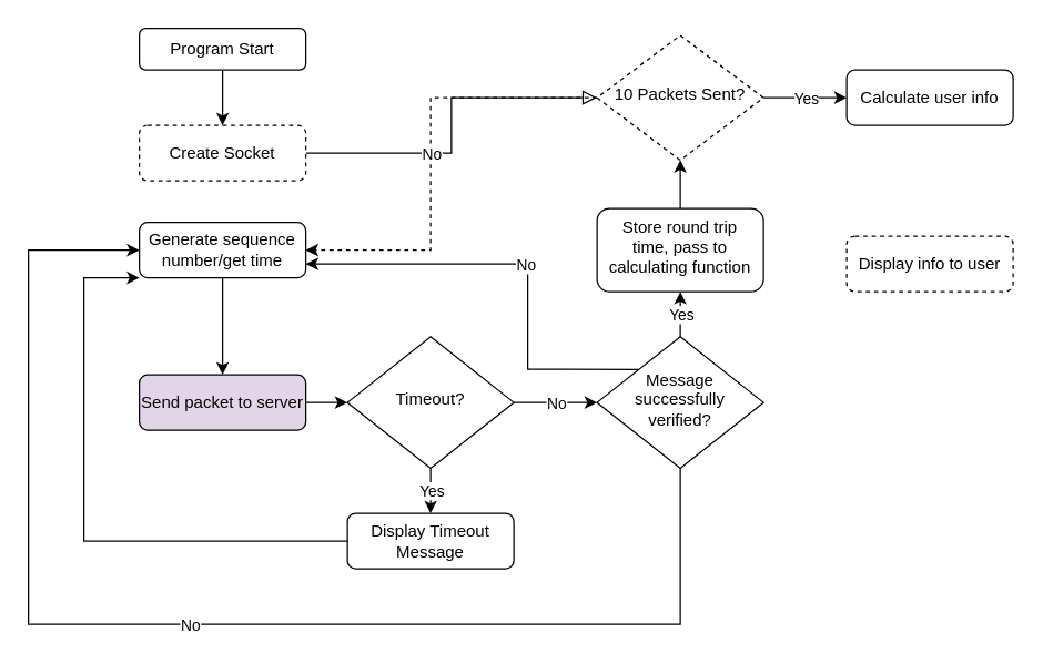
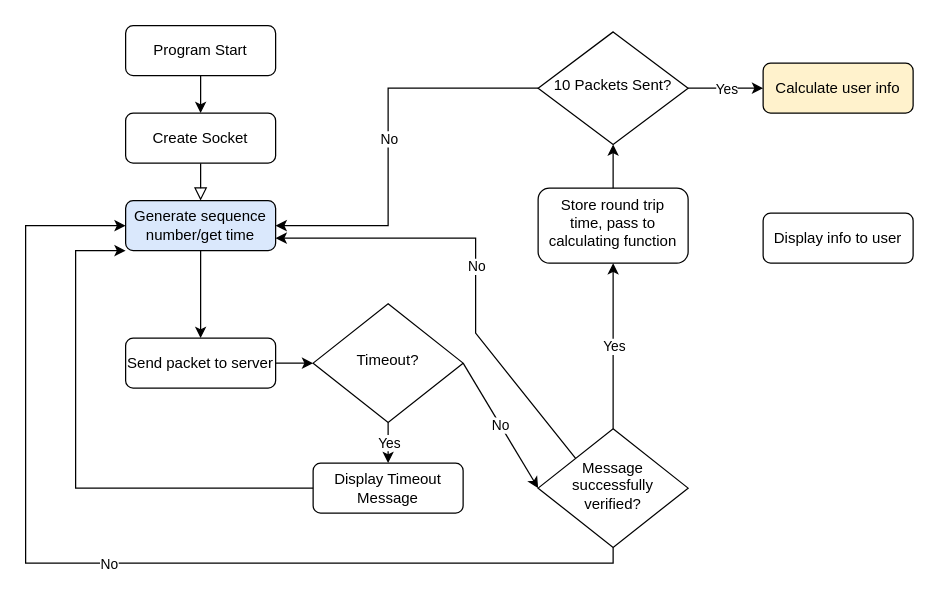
  <mxCell id="0" />
  <mxCell id="1" parent="0" />
- <mxCell id="2" value="" style="rounded=0;html=1;jettySize=auto;orthogonalLoop=1;fontSize=11;endArrow=block;endFill=0;endSize=8;strokeWidth=1;shadow=0;labelBackgroundColor=none;edgeStyle=orthogonalEdgeStyle;" parent="1" source="3" target="21" edge="1"><mxGeometry relative="1" as="geometry"><mxPoint x="160" y="150" as="targetPoint" /></mxGeometry></mxCell>
- <mxCell id="3" value="Create Socket" style="rounded=1;whiteSpace=wrap;html=1;fontSize=12;glass=0;strokeWidth=1;shadow=0;dashed=1;" parent="1" vertex="1"><mxGeometry x="100" y="90" width="120" height="40" as="geometry" /></mxCell>
- <mxCell id="4" value="Generate sequence number/get time" style="rounded=1;whiteSpace=wrap;html=1;fontSize=12;glass=0;strokeWidth=1;shadow=0;" vertex="1" parent="1"><mxGeometry x="100" y="160" width="120" height="40" as="geometry" /></mxCell>
+ <mxCell id="2" value="" style="rounded=0;html=1;jettySize=auto;orthogonalLoop=1;fontSize=11;endArrow=block;endFill=0;endSize=8;strokeWidth=1;shadow=0;labelBackgroundColor=none;edgeStyle=orthogonalEdgeStyle;" parent="1" source="3" target="4" edge="1"><mxGeometry relative="1" as="geometry"><mxPoint x="160" y="150" as="targetPoint" /></mxGeometry></mxCell>
+ <mxCell id="3" value="Create Socket" style="rounded=1;whiteSpace=wrap;html=1;fontSize=12;glass=0;strokeWidth=1;shadow=0;" parent="1" vertex="1"><mxGeometry x="100" y="90" width="120" height="40" as="geometry" /></mxCell>
+ <mxCell id="4" value="Generate sequence number/get time" style="rounded=1;whiteSpace=wrap;html=1;fontSize=12;glass=0;strokeWidth=1;shadow=0;fillColor=#dae8fc;" vertex="1" parent="1"><mxGeometry x="100" y="160" width="120" height="40" as="geometry" /></mxCell>
  <mxCell id="5" value="" style="endArrow=classic;html=1;rounded=0;exitX=0.5;exitY=1;exitDx=0;exitDy=0;" edge="1" parent="1" source="4"><mxGeometry width="50" height="50" relative="1" as="geometry"><mxPoint x="330" y="330" as="sourcePoint" /><mxPoint x="160" y="270" as="targetPoint" /></mxGeometry></mxCell>
- <mxCell id="6" value="Send packet to server" style="rounded=1;whiteSpace=wrap;html=1;fontSize=12;glass=0;strokeWidth=1;shadow=0;fillColor=#e1d5e7;" vertex="1" parent="1"><mxGeometry x="100" y="270" width="120" height="40" as="geometry" /></mxCell>
+ <mxCell id="6" value="Send packet to server" style="rounded=1;whiteSpace=wrap;html=1;fontSize=12;glass=0;strokeWidth=1;shadow=0;" vertex="1" parent="1"><mxGeometry x="100" y="270" width="120" height="40" as="geometry" /></mxCell>
  <mxCell id="7" value="" style="endArrow=classic;html=1;rounded=0;exitX=1;exitY=0.5;exitDx=0;exitDy=0;entryX=0;entryY=0.5;entryDx=0;entryDy=0;" edge="1" parent="1" source="6"><mxGeometry width="50" height="50" relative="1" as="geometry"><mxPoint x="330" y="330" as="sourcePoint" /><mxPoint x="250" y="290" as="targetPoint" /></mxGeometry></mxCell>
  <mxCell id="8" value="Timeout?" style="rhombus;whiteSpace=wrap;html=1;shadow=0;fontFamily=Helvetica;fontSize=12;align=center;strokeWidth=1;spacing=6;spacingTop=-4;" vertex="1" parent="1"><mxGeometry x="250" y="242.5" width="120" height="95" as="geometry" /></mxCell>
  <mxCell id="9" value="" style="endArrow=classic;html=1;rounded=0;exitX=0.5;exitY=1;exitDx=0;exitDy=0;" edge="1" parent="1" source="8"><mxGeometry relative="1" as="geometry"><mxPoint x="300" y="310" as="sourcePoint" /><mxPoint x="310" y="370" as="targetPoint" /></mxGeometry></mxCell>
  <mxCell id="10" value="Yes" style="edgeLabel;resizable=0;html=1;align=center;verticalAlign=middle;" connectable="0" vertex="1" parent="9"><mxGeometry relative="1" as="geometry" /></mxCell>
  <mxCell id="11" value="Display Timeout Message" style="rounded=1;whiteSpace=wrap;html=1;fontSize=12;glass=0;strokeWidth=1;shadow=0;" vertex="1" parent="1"><mxGeometry x="250" y="370" width="120" height="40" as="geometry" /></mxCell>
  <mxCell id="12" value="" style="endArrow=classic;html=1;rounded=0;exitX=0;exitY=0.5;exitDx=0;exitDy=0;entryX=0;entryY=1;entryDx=0;entryDy=0;" edge="1" parent="1" source="11" target="4"><mxGeometry width="50" height="50" relative="1" as="geometry"><mxPoint x="330" y="320" as="sourcePoint" /><mxPoint x="380" y="270" as="targetPoint" /><Array as="points"><mxPoint x="60" y="390" /><mxPoint x="60" y="200" /></Array></mxGeometry></mxCell>
- <mxCell id="13" value="Message successfully verified?" style="rhombus;whiteSpace=wrap;html=1;shadow=0;fontFamily=Helvetica;fontSize=12;align=center;strokeWidth=1;spacing=6;spacingTop=-4;" vertex="1" parent="1"><mxGeometry x="430" y="242.5" width="120" height="95" as="geometry" /></mxCell>
+ <mxCell id="13" value="Message successfully verified?" style="rhombus;whiteSpace=wrap;html=1;shadow=0;fontFamily=Helvetica;fontSize=12;align=center;strokeWidth=1;spacing=6;spacingTop=-4;" vertex="1" parent="1"><mxGeometry x="430" y="342.5" width="120" height="95" as="geometry" /></mxCell>
  <mxCell id="14" value="" style="endArrow=classic;html=1;rounded=0;exitX=1;exitY=0.5;exitDx=0;exitDy=0;entryX=0;entryY=0.5;entryDx=0;entryDy=0;" edge="1" parent="1" source="8" target="13"><mxGeometry relative="1" as="geometry"><mxPoint x="300" y="310" as="sourcePoint" /><mxPoint x="400" y="310" as="targetPoint" /></mxGeometry></mxCell>
  <mxCell id="15" value="No" style="edgeLabel;resizable=0;html=1;align=center;verticalAlign=middle;" connectable="0" vertex="1" parent="14"><mxGeometry relative="1" as="geometry" /></mxCell>
  <mxCell id="16" value="" style="endArrow=classic;html=1;rounded=0;exitX=0.5;exitY=1;exitDx=0;exitDy=0;entryX=0;entryY=0.5;entryDx=0;entryDy=0;" edge="1" parent="1" source="13" target="4"><mxGeometry relative="1" as="geometry"><mxPoint x="300" y="300" as="sourcePoint" /><mxPoint x="80" y="180" as="targetPoint" /><Array as="points"><mxPoint x="490" y="450" /><mxPoint x="20" y="450" /><mxPoint x="20" y="180" /></Array></mxGeometry></mxCell>
  <mxCell id="17" value="No" style="edgeLabel;resizable=0;html=1;align=center;verticalAlign=middle;" connectable="0" vertex="1" parent="16"><mxGeometry relative="1" as="geometry" /></mxCell>
  <mxCell id="18" value="Store round trip time, pass to calculating function" style="rounded=1;whiteSpace=wrap;html=1;shadow=0;strokeWidth=1;spacing=6;spacingTop=-4;" vertex="1" parent="1"><mxGeometry x="430" y="150" width="120" height="60" as="geometry" /></mxCell>
  <mxCell id="19" value="" style="endArrow=classic;html=1;rounded=0;exitX=0.5;exitY=0;exitDx=0;exitDy=0;entryX=0.5;entryY=1;entryDx=0;entryDy=0;" edge="1" parent="1" source="13" target="18"><mxGeometry relative="1" as="geometry"><mxPoint x="300" y="280" as="sourcePoint" /><mxPoint x="400" y="280" as="targetPoint" /></mxGeometry></mxCell>
  <mxCell id="20" value="Yes" style="edgeLabel;resizable=0;html=1;align=center;verticalAlign=middle;" connectable="0" vertex="1" parent="19"><mxGeometry relative="1" as="geometry" /></mxCell>
- <mxCell id="21" value="10 Packets Sent?" style="rhombus;whiteSpace=wrap;html=1;shadow=0;fontFamily=Helvetica;fontSize=12;align=center;strokeWidth=1;spacing=6;spacingTop=-4;dashed=1;" vertex="1" parent="1"><mxGeometry x="430" y="25" width="120" height="90" as="geometry" /></mxCell>
- <mxCell id="22" value="" style="endArrow=classic;html=1;rounded=0;exitX=0;exitY=0.5;exitDx=0;exitDy=0;entryX=1;entryY=0.5;entryDx=0;entryDy=0;dashed=1;" edge="1" parent="1" source="21" target="4"><mxGeometry relative="1" as="geometry"><mxPoint x="300" y="280" as="sourcePoint" /><mxPoint x="400" y="280" as="targetPoint" /><Array as="points"><mxPoint x="310" y="70" /><mxPoint x="310" y="180" /></Array></mxGeometry></mxCell>
+ <mxCell id="21" value="10 Packets Sent?" style="rhombus;whiteSpace=wrap;html=1;shadow=0;fontFamily=Helvetica;fontSize=12;align=center;strokeWidth=1;spacing=6;spacingTop=-4;" vertex="1" parent="1"><mxGeometry x="430" y="25" width="120" height="90" as="geometry" /></mxCell>
+ <mxCell id="22" value="" style="endArrow=classic;html=1;rounded=0;exitX=0;exitY=0.5;exitDx=0;exitDy=0;entryX=1;entryY=0.5;entryDx=0;entryDy=0;" edge="1" parent="1" source="21" target="4"><mxGeometry relative="1" as="geometry"><mxPoint x="300" y="280" as="sourcePoint" /><mxPoint x="400" y="280" as="targetPoint" /><Array as="points"><mxPoint x="310" y="70" /><mxPoint x="310" y="180" /></Array></mxGeometry></mxCell>
  <mxCell id="23" value="No" style="edgeLabel;resizable=0;html=1;align=center;verticalAlign=middle;" connectable="0" vertex="1" parent="22"><mxGeometry relative="1" as="geometry" /></mxCell>
  <mxCell id="24" value="" style="endArrow=classic;html=1;rounded=0;exitX=1;exitY=0.5;exitDx=0;exitDy=0;" edge="1" parent="1" source="21"><mxGeometry relative="1" as="geometry"><mxPoint x="300" y="280" as="sourcePoint" /><mxPoint x="610" y="70" as="targetPoint" /></mxGeometry></mxCell>
  <mxCell id="25" value="Yes" style="edgeLabel;resizable=0;html=1;align=center;verticalAlign=middle;" connectable="0" vertex="1" parent="24"><mxGeometry relative="1" as="geometry" /></mxCell>
- <mxCell id="26" value="Calculate user info" style="rounded=1;whiteSpace=wrap;html=1;fontSize=12;glass=0;strokeWidth=1;shadow=0;" vertex="1" parent="1"><mxGeometry x="610" y="50" width="120" height="40" as="geometry" /></mxCell>
- <mxCell id="27" value="Display info to user" style="rounded=1;whiteSpace=wrap;html=1;fontSize=12;glass=0;strokeWidth=1;shadow=0;dashed=1;" vertex="1" parent="1"><mxGeometry x="610" y="170" width="120" height="40" as="geometry" /></mxCell>
- <mxCell id="28" value="Program Start" style="rounded=1;whiteSpace=wrap;html=1;fontSize=12;glass=0;strokeWidth=1;shadow=0;" vertex="1" parent="1"><mxGeometry x="100" y="20" width="120" height="30" as="geometry" /></mxCell>
+ <mxCell id="26" value="Calculate user info" style="rounded=1;whiteSpace=wrap;html=1;fontSize=12;glass=0;strokeWidth=1;shadow=0;fillColor=#fff2cc;" vertex="1" parent="1"><mxGeometry x="610" y="50" width="120" height="40" as="geometry" /></mxCell>
+ <mxCell id="27" value="Display info to user" style="rounded=1;whiteSpace=wrap;html=1;fontSize=12;glass=0;strokeWidth=1;shadow=0;" vertex="1" parent="1"><mxGeometry x="610" y="170" width="120" height="40" as="geometry" /></mxCell>
+ <mxCell id="28" value="Program Start" style="rounded=1;whiteSpace=wrap;html=1;fontSize=12;glass=0;strokeWidth=1;shadow=0;" vertex="1" parent="1"><mxGeometry x="100" y="20" width="120" height="40" as="geometry" /></mxCell>
  <mxCell id="29" value="" style="endArrow=classic;html=1;rounded=0;exitX=0.5;exitY=1;exitDx=0;exitDy=0;" edge="1" parent="1" source="28" target="3"><mxGeometry width="50" height="50" relative="1" as="geometry"><mxPoint x="330" y="300" as="sourcePoint" /><mxPoint x="380" y="250" as="targetPoint" /></mxGeometry></mxCell>
  <mxCell id="30" value="" style="endArrow=classic;html=1;rounded=0;exitX=0.5;exitY=0;exitDx=0;exitDy=0;entryX=0.5;entryY=1;entryDx=0;entryDy=0;" edge="1" parent="1" source="18" target="21"><mxGeometry width="50" height="50" relative="1" as="geometry"><mxPoint x="330" y="300" as="sourcePoint" /><mxPoint x="380" y="250" as="targetPoint" /></mxGeometry></mxCell>
  <mxCell id="31" value="" style="endArrow=classic;html=1;rounded=0;exitX=0;exitY=0;exitDx=0;exitDy=0;entryX=1;entryY=0.75;entryDx=0;entryDy=0;" edge="1" parent="1" source="13" target="4"><mxGeometry relative="1" as="geometry"><mxPoint x="300" y="280" as="sourcePoint" /><mxPoint x="400" y="280" as="targetPoint" /><Array as="points"><mxPoint x="380" y="266" /><mxPoint x="380" y="190" /></Array></mxGeometry></mxCell>
  <mxCell id="32" value="No" style="edgeLabel;resizable=0;html=1;align=center;verticalAlign=middle;" connectable="0" vertex="1" parent="31"><mxGeometry relative="1" as="geometry" /></mxCell>
